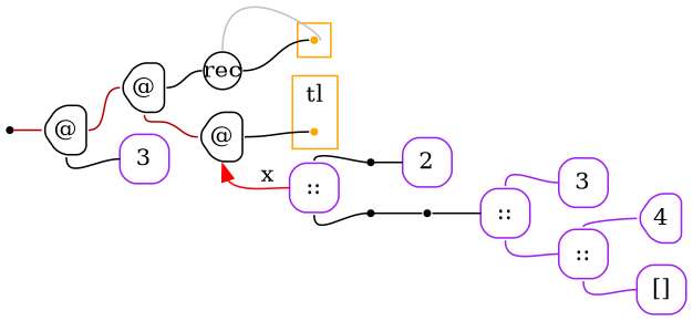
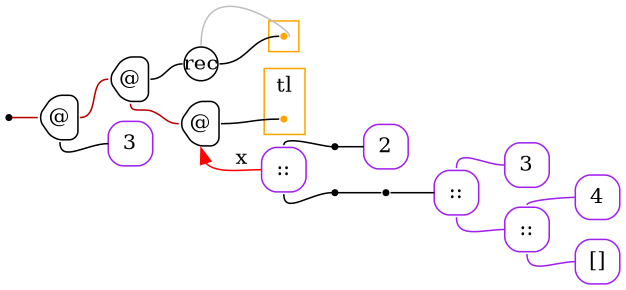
  digraph {
    labeldistance=0
    nodesep=.175
    rankdir=LR
    ranksep=.175
    node [color=purple fixedsize=true orientation=90 shape=square style=rounded]
    edge [arrowhead=none arrowtail=none headport=w tailport=e]
    ndcluster_nd241 [color=orange shape=point style=""]
    ndcluster_nd160 [color=orange shape=point style=""]
    nd1 [shape=point color="" orientation="" style=""]
    n4 [color="#000000" height=.4 label="@" shape=house width=.4]
    n5 [height=.4 label=2 width=.4]
    n6 [height=.4 label=3 width=.4]
-   n7 [height=.4 label=4 shape=house width=.4]
+   n7 [height=.4 label=4 width=.4]
    n8 [height=.4 label="[]" width=.4]
    n9 [height=.4 label="::" width=.4]
    n10 [height=.4 label="::" width=.4]
    n11 [height=.4 label="::" width=.4]
    n12 [label=" " shape=point color=""]
    n13 [label=" " shape=point color=""]
    n14 [color="#000000" height=.3 label=rec shape=circle width=.3 orientation=""]
    n15 [color="#000000" height=.4 label="@" shape=house width=.4]
    n16 [height=.4 label=3 width=.4]
    n17 [color="#000000" height=.4 label="@" shape=house width=.4]
    n18 [label=" " shape=point color=""]
    subgraph cluster_1 {
      color=orange
      style=fill
      ndcluster_nd241
    }
    subgraph cluster_2 {
      color=orange
      label=tl
      style=fill
      ndcluster_nd160
    }
    nd1 -> n4 [color="#b70000"]
    n4 -> n15 [color="#b70000"]
    n4 -> n16 [tailport=s]
    n9 -> n7 [color=purple tailport=n]
    n9 -> n8 [color=purple tailport=s]
    n10 -> n6 [color=purple tailport=n]
    n10 -> n9 [color=purple tailport=s]
    n11 -> n12 [tailport=n]
    n11 -> n13 [tailport=s]
    n12 -> n5
    n13 -> n18
    n14 -> ndcluster_nd241 [color=grey dir=back headport=e tailport=n]
    n14 -> ndcluster_nd241
    n15 -> n14 [color=black]
    n15 -> n17 [color="#b70000" tailport=s]
    n17 -> ndcluster_nd160
    n17 -> n11 [arrowtail=normal color=red dir=back label=x tailport=s]
    n18 -> n10
  }
